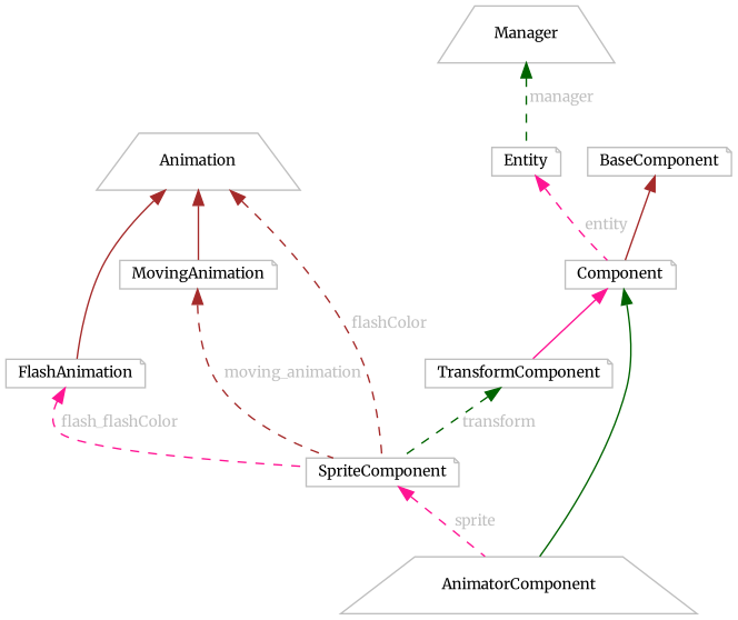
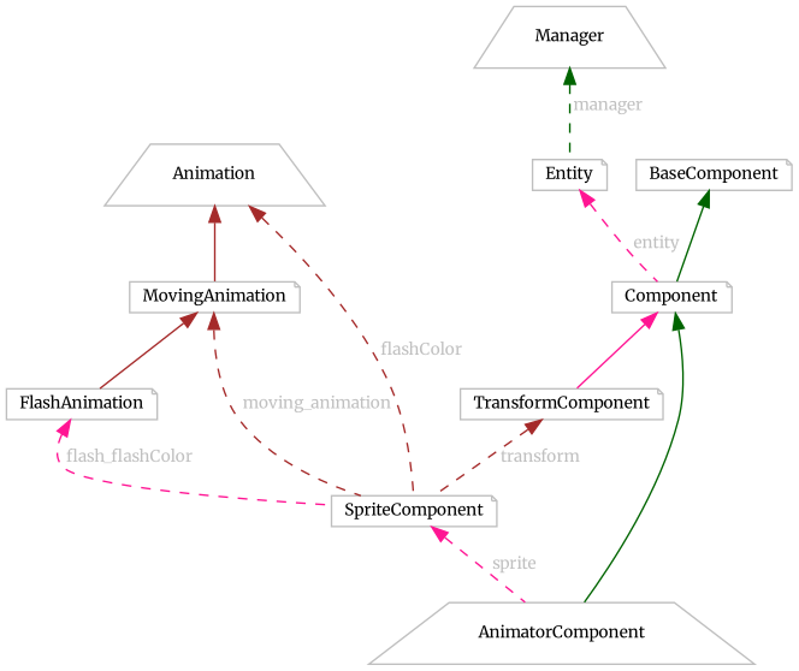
  digraph {
    fontname=Merriweather
    node [color=grey75 fillcolor=white fontname=Merriweather fontsize=10 shape=note style=filled]
    edge [color=brown dir=back fontname=Merriweather fontsize=10 labelfontname=Helvetica labelfontsize=10 style=dashed fontcolor=grey]
    n1 [height=0.2 label=AnimatorComponent shape=trapezium width=0.4]
    n2 [height=0.2 label=Component width=0.4]
    n3 [height=0.2 label=TransformComponent width=0.4]
    n4 [height=0.2 label=SpriteComponent width=0.4]
    n5 [height=0.2 label=BaseComponent width=0.4]
    n6 [height=0.2 label=Entity width=0.4]
    n7 [height=0.2 label=Manager shape=trapezium width=0.4]
    n8 [height=0.2 label=FlashAnimation width=0.4]
    n9 [height=0.2 label=Animation shape=trapezium width=0.4]
    n10 [height=0.2 label=MovingAnimation width=0.4]
    n2 -> n1 [color=darkgreen style=solid fontcolor=""]
    n2 -> n3 [color=deeppink style=solid fontcolor=""]
-   n3 -> n4 [color=darkgreen label=" transform"]
+   n3 -> n4 [label=" transform"]
    n4 -> n1 [color=deeppink label=" sprite"]
-   n5 -> n2 [style=solid fontcolor=""]
+   n5 -> n2 [color=darkgreen style=solid fontcolor=""]
    n6 -> n2 [color=deeppink label=" entity"]
    n7 -> n6 [color=darkgreen label=" manager"]
    n8 -> n4 [color=deeppink label=" flash_flashColor"]
    n9 -> n4 [label=" flashColor"]
-   n9 -> n8 [style=solid fontcolor=""]
+   n10 -> n8 [style=solid fontcolor=""]
    n9 -> n10 [style=solid fontcolor=""]
    n10 -> n4 [label=" moving_animation"]
  }
